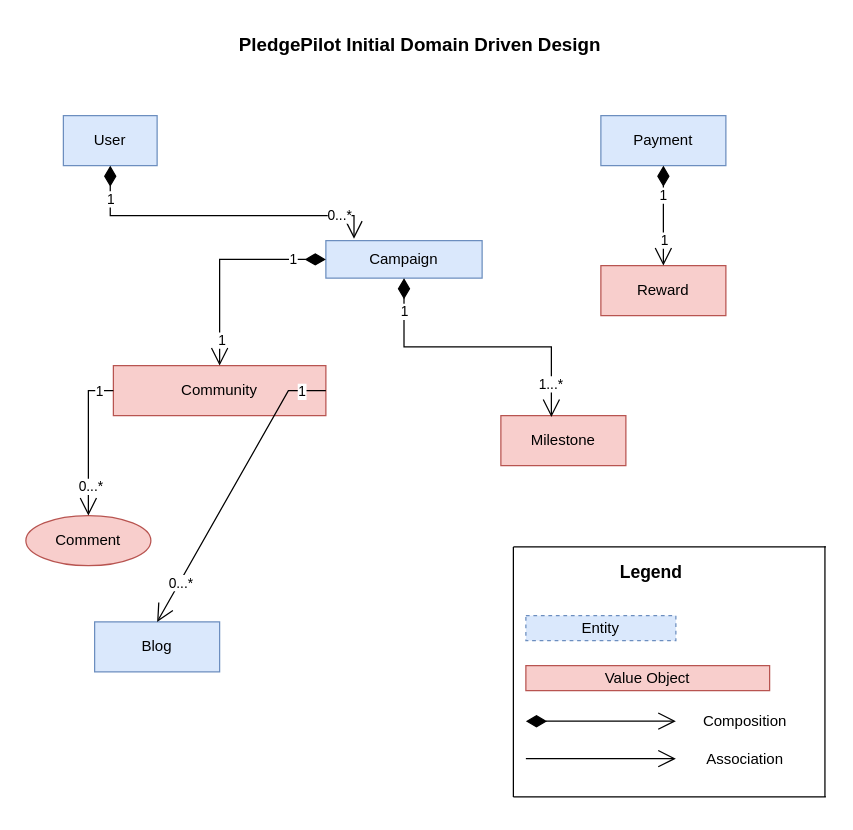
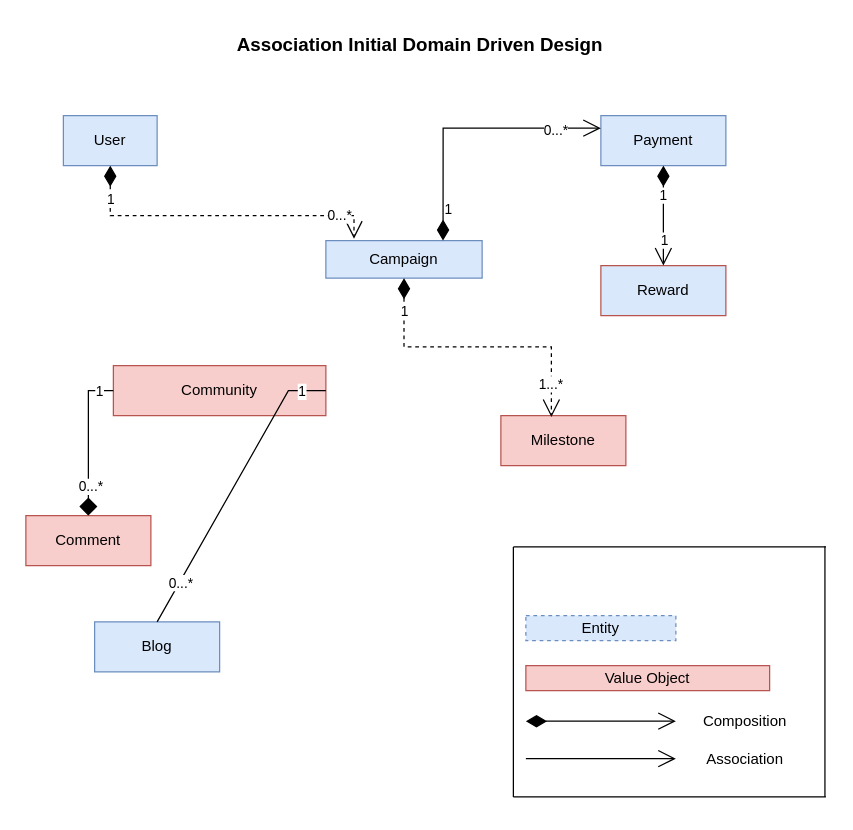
  <mxCell id="0" />
  <mxCell id="1" parent="0" />
  <mxCell id="2" value="User" style="whiteSpace=wrap;html=1;align=center;fillColor=#dae8fc;strokeColor=#6c8ebf;" vertex="1" parent="1"><mxGeometry x="50" y="92" width="75" height="40" as="geometry" /></mxCell>
  <mxCell id="3" value="Campaign" style="whiteSpace=wrap;html=1;align=center;fillColor=#dae8fc;strokeColor=#6c8ebf;" vertex="1" parent="1"><mxGeometry x="260" y="192" width="125" height="30" as="geometry" /></mxCell>
  <mxCell id="4" value="Payment" style="whiteSpace=wrap;html=1;align=center;fillColor=#dae8fc;strokeColor=#6c8ebf;" vertex="1" parent="1"><mxGeometry x="480" y="92" width="100" height="40" as="geometry" /></mxCell>
  <mxCell id="5" value="Community" style="whiteSpace=wrap;html=1;align=center;fillColor=#f8cecc;strokeColor=#b85450;" vertex="1" parent="1"><mxGeometry x="90" y="292" width="170" height="40" as="geometry" /></mxCell>
- <mxCell id="6" value="Reward" style="whiteSpace=wrap;html=1;align=center;fillColor=#f8cecc;strokeColor=#b85450;" vertex="1" parent="1"><mxGeometry x="480" y="212" width="100" height="40" as="geometry" /></mxCell>
+ <mxCell id="6" value="Reward" style="whiteSpace=wrap;html=1;align=center;fillColor=#dae8fc;strokeColor=#b85450;" vertex="1" parent="1"><mxGeometry x="480" y="212" width="100" height="40" as="geometry" /></mxCell>
  <mxCell id="7" value="Milestone" style="whiteSpace=wrap;html=1;align=center;fillColor=#f8cecc;strokeColor=#b85450;" vertex="1" parent="1"><mxGeometry x="400" y="332" width="100" height="40" as="geometry" /></mxCell>
- <mxCell id="8" value="Comment" style="ellipse;whiteSpace=wrap;html=1;align=center;fillColor=#f8cecc;strokeColor=#b85450;" vertex="1" parent="1"><mxGeometry x="20" y="412" width="100" height="40" as="geometry" /></mxCell>
+ <mxCell id="8" value="Comment" style="whiteSpace=wrap;html=1;align=center;fillColor=#f8cecc;strokeColor=#b85450;" vertex="1" parent="1"><mxGeometry x="20" y="412" width="100" height="40" as="geometry" /></mxCell>
  <mxCell id="9" value="Blog" style="whiteSpace=wrap;html=1;align=center;fillColor=#dae8fc;strokeColor=#6c8ebf;" vertex="1" parent="1"><mxGeometry x="75" y="497" width="100" height="40" as="geometry" /></mxCell>
- <mxCell id="10" value="" style="endArrow=open;html=1;endSize=12;startArrow=diamondThin;startSize=14;startFill=1;edgeStyle=orthogonalEdgeStyle;align=left;verticalAlign=bottom;rounded=0;entryX=0.18;entryY=-0.05;entryDx=0;entryDy=0;entryPerimeter=0;exitX=0.5;exitY=1;exitDx=0;exitDy=0;" edge="1" parent="1" source="2" target="3"><mxGeometry x="-1" y="3" relative="1" as="geometry"><mxPoint x="90" y="172" as="sourcePoint" /><mxPoint x="250" y="172" as="targetPoint" /><Array as="points"><mxPoint x="100" y="172" /><mxPoint x="278" y="172" /></Array></mxGeometry></mxCell>
+ <mxCell id="10" value="" style="endArrow=open;html=1;endSize=12;startArrow=diamondThin;startSize=14;startFill=1;edgeStyle=orthogonalEdgeStyle;align=left;verticalAlign=bottom;rounded=0;entryX=0.18;entryY=-0.05;entryDx=0;entryDy=0;entryPerimeter=0;exitX=0.5;exitY=1;exitDx=0;exitDy=0;dashed=1;" edge="1" parent="1" source="2" target="3"><mxGeometry x="-1" y="3" relative="1" as="geometry"><mxPoint x="90" y="172" as="sourcePoint" /><mxPoint x="250" y="172" as="targetPoint" /><Array as="points"><mxPoint x="100" y="172" /><mxPoint x="278" y="172" /></Array></mxGeometry></mxCell>
  <mxCell id="11" value="1" style="edgeLabel;html=1;align=center;verticalAlign=middle;resizable=0;points=[];" vertex="1" connectable="0" parent="10"><mxGeometry x="-0.798" relative="1" as="geometry"><mxPoint as="offset" /></mxGeometry></mxCell>
  <mxCell id="12" value="0...*" style="edgeLabel;html=1;align=center;verticalAlign=middle;resizable=0;points=[];" vertex="1" connectable="0" parent="10"><mxGeometry x="0.761" y="1" relative="1" as="geometry"><mxPoint as="offset" /></mxGeometry></mxCell>
- <mxCell id="16" value="" style="endArrow=open;html=1;endSize=12;startArrow=diamondThin;startSize=14;startFill=1;edgeStyle=orthogonalEdgeStyle;align=left;verticalAlign=bottom;rounded=0;exitX=0;exitY=0.5;exitDx=0;exitDy=0;entryX=0.5;entryY=0;entryDx=0;entryDy=0;" edge="1" parent="1" source="3" target="5"><mxGeometry x="-1" y="3" relative="1" as="geometry"><mxPoint x="280" y="282" as="sourcePoint" /><mxPoint x="440" y="282" as="targetPoint" /></mxGeometry></mxCell>
- <mxCell id="17" value="1" style="edgeLabel;html=1;align=center;verticalAlign=middle;resizable=0;points=[];" vertex="1" connectable="0" parent="16"><mxGeometry x="-0.678" y="-1" relative="1" as="geometry"><mxPoint as="offset" /></mxGeometry></mxCell>
- <mxCell id="18" value="1" style="edgeLabel;html=1;align=center;verticalAlign=middle;resizable=0;points=[];" vertex="1" connectable="0" parent="16"><mxGeometry x="0.748" y="1" relative="1" as="geometry"><mxPoint as="offset" /></mxGeometry></mxCell>
- <mxCell id="19" value="" style="endArrow=open;html=1;endSize=12;startArrow=diamondThin;startSize=14;startFill=1;edgeStyle=orthogonalEdgeStyle;align=left;verticalAlign=bottom;rounded=0;exitX=0.5;exitY=1;exitDx=0;exitDy=0;entryX=0.404;entryY=0.03;entryDx=0;entryDy=0;entryPerimeter=0;" edge="1" parent="1" source="3" target="7"><mxGeometry x="-1" y="3" relative="1" as="geometry"><mxPoint x="280" y="282" as="sourcePoint" /><mxPoint x="440" y="282" as="targetPoint" /></mxGeometry></mxCell>
+ <mxCell id="13" value="" style="endArrow=open;html=1;endSize=12;startArrow=diamondThin;startSize=14;startFill=1;edgeStyle=orthogonalEdgeStyle;align=left;verticalAlign=bottom;rounded=0;entryX=0;entryY=0.25;entryDx=0;entryDy=0;exitX=0.75;exitY=0;exitDx=0;exitDy=0;" edge="1" parent="1" source="3" target="4"><mxGeometry x="-1" y="3" relative="1" as="geometry"><mxPoint x="335" y="152" as="sourcePoint" /><mxPoint x="440" y="282" as="targetPoint" /><mxPoint as="offset" /></mxGeometry></mxCell>
+ <mxCell id="14" value="1" style="edgeLabel;html=1;align=center;verticalAlign=middle;resizable=0;points=[];" vertex="1" connectable="0" parent="13"><mxGeometry x="-0.76" y="-4" relative="1" as="geometry"><mxPoint as="offset" /></mxGeometry></mxCell>
+ <mxCell id="15" value="0...*" style="edgeLabel;html=1;align=center;verticalAlign=middle;resizable=0;points=[];" vertex="1" connectable="0" parent="13"><mxGeometry x="0.666" y="-1" relative="1" as="geometry"><mxPoint as="offset" /></mxGeometry></mxCell>
+ <mxCell id="19" value="" style="endArrow=open;html=1;endSize=12;startArrow=diamondThin;startSize=14;startFill=1;edgeStyle=orthogonalEdgeStyle;align=left;verticalAlign=bottom;rounded=0;exitX=0.5;exitY=1;exitDx=0;exitDy=0;entryX=0.404;entryY=0.03;entryDx=0;entryDy=0;entryPerimeter=0;dashed=1;" edge="1" parent="1" source="3" target="7"><mxGeometry x="-1" y="3" relative="1" as="geometry"><mxPoint x="280" y="282" as="sourcePoint" /><mxPoint x="440" y="282" as="targetPoint" /></mxGeometry></mxCell>
  <mxCell id="20" value="1" style="edgeLabel;html=1;align=center;verticalAlign=middle;resizable=0;points=[];" vertex="1" connectable="0" parent="19"><mxGeometry x="-0.777" relative="1" as="geometry"><mxPoint as="offset" /></mxGeometry></mxCell>
  <mxCell id="21" value="1...*" style="edgeLabel;html=1;align=center;verticalAlign=middle;resizable=0;points=[];" vertex="1" connectable="0" parent="19"><mxGeometry x="0.763" y="-1" relative="1" as="geometry"><mxPoint as="offset" /></mxGeometry></mxCell>
  <mxCell id="22" value="" style="endArrow=open;html=1;endSize=12;startArrow=diamondThin;startSize=14;startFill=1;edgeStyle=orthogonalEdgeStyle;align=left;verticalAlign=bottom;rounded=0;exitX=0.5;exitY=1;exitDx=0;exitDy=0;" edge="1" parent="1" source="4"><mxGeometry x="-1" y="3" relative="1" as="geometry"><mxPoint x="140" y="312" as="sourcePoint" /><mxPoint x="530" y="212" as="targetPoint" /></mxGeometry></mxCell>
  <mxCell id="23" value="1" style="edgeLabel;html=1;align=center;verticalAlign=middle;resizable=0;points=[];" vertex="1" connectable="0" parent="22"><mxGeometry x="-0.418" y="-1" relative="1" as="geometry"><mxPoint as="offset" /></mxGeometry></mxCell>
  <mxCell id="24" value="1" style="edgeLabel;html=1;align=center;verticalAlign=middle;resizable=0;points=[];" vertex="1" connectable="0" parent="22"><mxGeometry x="0.502" relative="1" as="geometry"><mxPoint as="offset" /></mxGeometry></mxCell>
- <mxCell id="25" value="" style="endArrow=open;endFill=1;endSize=12;html=1;rounded=0;exitX=0;exitY=0.5;exitDx=0;exitDy=0;entryX=0.5;entryY=0;entryDx=0;entryDy=0;" edge="1" parent="1" source="5" target="8"><mxGeometry width="160" relative="1" as="geometry"><mxPoint x="180" y="362" as="sourcePoint" /><mxPoint x="340" y="362" as="targetPoint" /><Array as="points"><mxPoint x="70" y="312" /></Array></mxGeometry></mxCell>
+ <mxCell id="25" value="" style="endArrow=diamond;endFill=1;endSize=12;html=1;rounded=0;exitX=0;exitY=0.5;exitDx=0;exitDy=0;entryX=0.5;entryY=0;entryDx=0;entryDy=0;" edge="1" parent="1" source="5" target="8"><mxGeometry width="160" relative="1" as="geometry"><mxPoint x="180" y="362" as="sourcePoint" /><mxPoint x="340" y="362" as="targetPoint" /><Array as="points"><mxPoint x="70" y="312" /></Array></mxGeometry></mxCell>
  <mxCell id="26" value="1" style="edgeLabel;html=1;align=center;verticalAlign=middle;resizable=0;points=[];" vertex="1" connectable="0" parent="25"><mxGeometry x="-0.799" relative="1" as="geometry"><mxPoint as="offset" /></mxGeometry></mxCell>
  <mxCell id="27" value="0...*" style="edgeLabel;html=1;align=center;verticalAlign=middle;resizable=0;points=[];" vertex="1" connectable="0" parent="25"><mxGeometry x="0.601" y="1" relative="1" as="geometry"><mxPoint as="offset" /></mxGeometry></mxCell>
- <mxCell id="28" value="" style="endArrow=open;endFill=1;endSize=12;html=1;rounded=0;exitX=1;exitY=0.5;exitDx=0;exitDy=0;entryX=0.5;entryY=0;entryDx=0;entryDy=0;" edge="1" parent="1" source="5" target="9"><mxGeometry width="160" relative="1" as="geometry"><mxPoint x="180" y="362" as="sourcePoint" /><mxPoint x="340" y="362" as="targetPoint" /><Array as="points"><mxPoint x="230" y="312" /></Array></mxGeometry></mxCell>
+ <mxCell id="28" value="" style="endArrow=none;endFill=1;endSize=12;html=1;rounded=0;exitX=1;exitY=0.5;exitDx=0;exitDy=0;entryX=0.5;entryY=0;entryDx=0;entryDy=0;" edge="1" parent="1" source="5" target="9"><mxGeometry width="160" relative="1" as="geometry"><mxPoint x="180" y="362" as="sourcePoint" /><mxPoint x="340" y="362" as="targetPoint" /><Array as="points"><mxPoint x="230" y="312" /></Array></mxGeometry></mxCell>
  <mxCell id="29" value="1" style="edgeLabel;html=1;align=center;verticalAlign=middle;resizable=0;points=[];" vertex="1" connectable="0" parent="28"><mxGeometry x="-0.837" relative="1" as="geometry"><mxPoint as="offset" /></mxGeometry></mxCell>
  <mxCell id="30" value="0...*" style="edgeLabel;html=1;align=center;verticalAlign=middle;resizable=0;points=[];" vertex="1" connectable="0" parent="28"><mxGeometry x="0.696" relative="1" as="geometry"><mxPoint as="offset" /></mxGeometry></mxCell>
  <mxCell id="31" value="Entity" style="whiteSpace=wrap;html=1;align=center;fillColor=#dae8fc;strokeColor=#6c8ebf;dashed=1;" vertex="1" parent="1"><mxGeometry x="420" y="492" width="120" height="20" as="geometry" /></mxCell>
  <mxCell id="32" value="Value Object" style="whiteSpace=wrap;html=1;align=center;fillColor=#f8cecc;strokeColor=#b85450;" vertex="1" parent="1"><mxGeometry x="420" y="532" width="195" height="20" as="geometry" /></mxCell>
  <mxCell id="33" value="" style="endArrow=open;html=1;endSize=12;startArrow=diamondThin;startSize=14;startFill=1;edgeStyle=orthogonalEdgeStyle;align=left;verticalAlign=bottom;rounded=0;" edge="1" parent="1"><mxGeometry x="-1" y="3" relative="1" as="geometry"><mxPoint x="420" y="576.44" as="sourcePoint" /><mxPoint x="540" y="576.44" as="targetPoint" /></mxGeometry></mxCell>
  <mxCell id="34" value="" style="endArrow=open;endFill=1;endSize=12;html=1;rounded=0;" edge="1" parent="1"><mxGeometry width="160" relative="1" as="geometry"><mxPoint x="420" y="606.44" as="sourcePoint" /><mxPoint x="540" y="606.44" as="targetPoint" /></mxGeometry></mxCell>
  <mxCell id="35" value="Composition" style="text;html=1;align=center;verticalAlign=middle;resizable=0;points=[];autosize=1;strokeColor=none;fillColor=none;" vertex="1" parent="1"><mxGeometry x="550" y="562" width="90" height="30" as="geometry" /></mxCell>
  <mxCell id="36" value="Association" style="text;html=1;align=center;verticalAlign=middle;resizable=0;points=[];autosize=1;strokeColor=none;fillColor=none;" vertex="1" parent="1"><mxGeometry x="555" y="592" width="80" height="30" as="geometry" /></mxCell>
- <mxCell id="37" value="&lt;font style=&quot;font-size: 14px;&quot;&gt;&lt;b&gt;Legend&lt;/b&gt;&lt;/font&gt;" style="text;html=1;align=center;verticalAlign=middle;resizable=0;points=[];autosize=1;strokeColor=none;fillColor=none;strokeWidth=4;" vertex="1" parent="1"><mxGeometry x="485" y="442" width="70" height="30" as="geometry" /></mxCell>
  <mxCell id="38" value="" style="line;strokeWidth=1;rotatable=0;dashed=0;labelPosition=right;align=left;verticalAlign=middle;spacingTop=0;spacingLeft=6;points=[];portConstraint=eastwest;" vertex="1" parent="1"><mxGeometry x="410" y="432" width="250" height="10" as="geometry" /></mxCell>
  <mxCell id="39" value="" style="line;strokeWidth=1;rotatable=0;dashed=0;labelPosition=right;align=left;verticalAlign=middle;spacingTop=0;spacingLeft=6;points=[];portConstraint=eastwest;" vertex="1" parent="1"><mxGeometry x="410" y="632" width="250" height="10" as="geometry" /></mxCell>
  <mxCell id="40" value="" style="endArrow=none;html=1;rounded=0;" edge="1" parent="1"><mxGeometry width="50" height="50" relative="1" as="geometry"><mxPoint x="410" y="637" as="sourcePoint" /><mxPoint x="410" y="437" as="targetPoint" /></mxGeometry></mxCell>
  <mxCell id="41" value="" style="endArrow=none;html=1;rounded=0;entryX=0.997;entryY=0.444;entryDx=0;entryDy=0;entryPerimeter=0;exitX=0.997;exitY=0.506;exitDx=0;exitDy=0;exitPerimeter=0;" edge="1" parent="1" source="39" target="38"><mxGeometry width="50" height="50" relative="1" as="geometry"><mxPoint x="659" y="632" as="sourcePoint" /><mxPoint x="659" y="442" as="targetPoint" /></mxGeometry></mxCell>
- <mxCell id="42" value="&lt;b&gt;&lt;font style=&quot;font-size: 15px;&quot;&gt;PledgePilot Initial Domain Driven Design&lt;/font&gt;&lt;/b&gt;" style="text;html=1;align=center;verticalAlign=middle;resizable=0;points=[];autosize=1;strokeColor=none;fillColor=none;" vertex="1" parent="1"><mxGeometry x="180" y="20" width="310" height="30" as="geometry" /></mxCell>
+ <mxCell id="42" value="&lt;b&gt;&lt;font style=&quot;font-size: 15px;&quot;&gt;Association Initial Domain Driven Design&lt;/font&gt;&lt;/b&gt;" style="text;html=1;align=center;verticalAlign=middle;resizable=0;points=[];autosize=1;strokeColor=none;fillColor=none;" vertex="1" parent="1"><mxGeometry x="180" y="20" width="310" height="30" as="geometry" /></mxCell>
